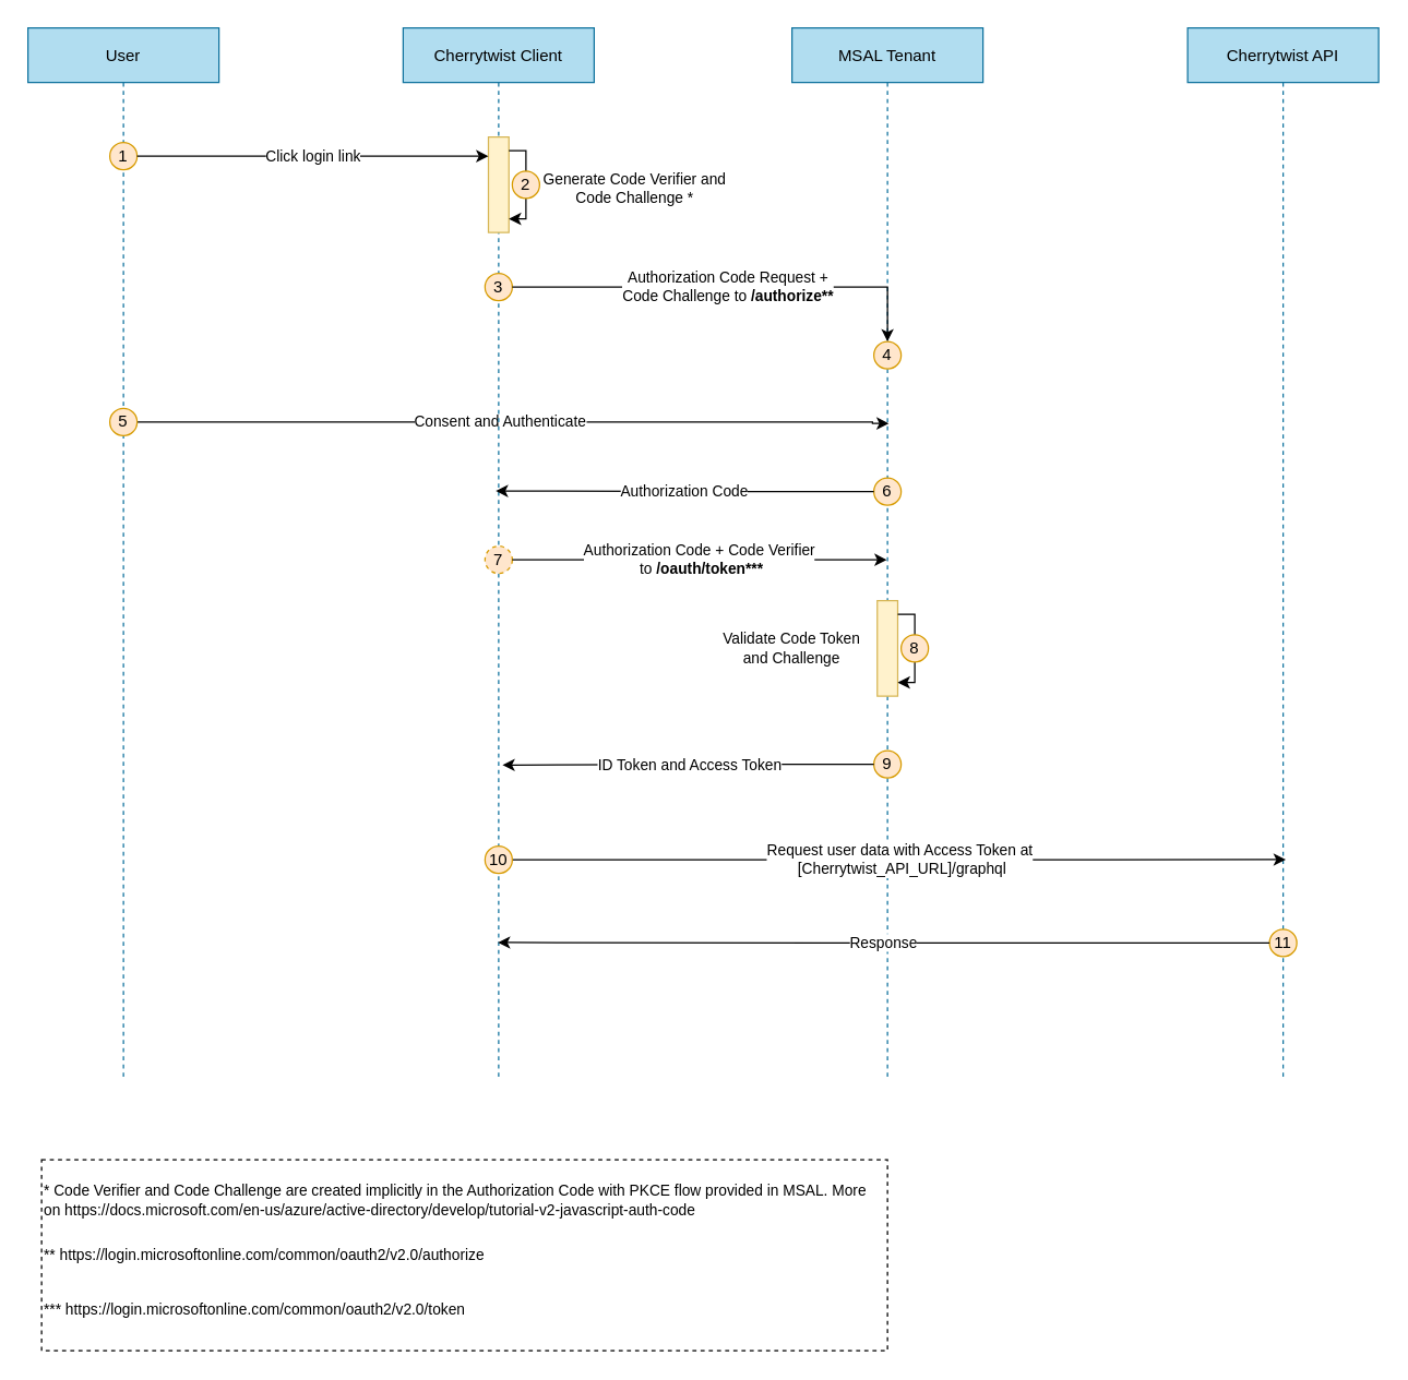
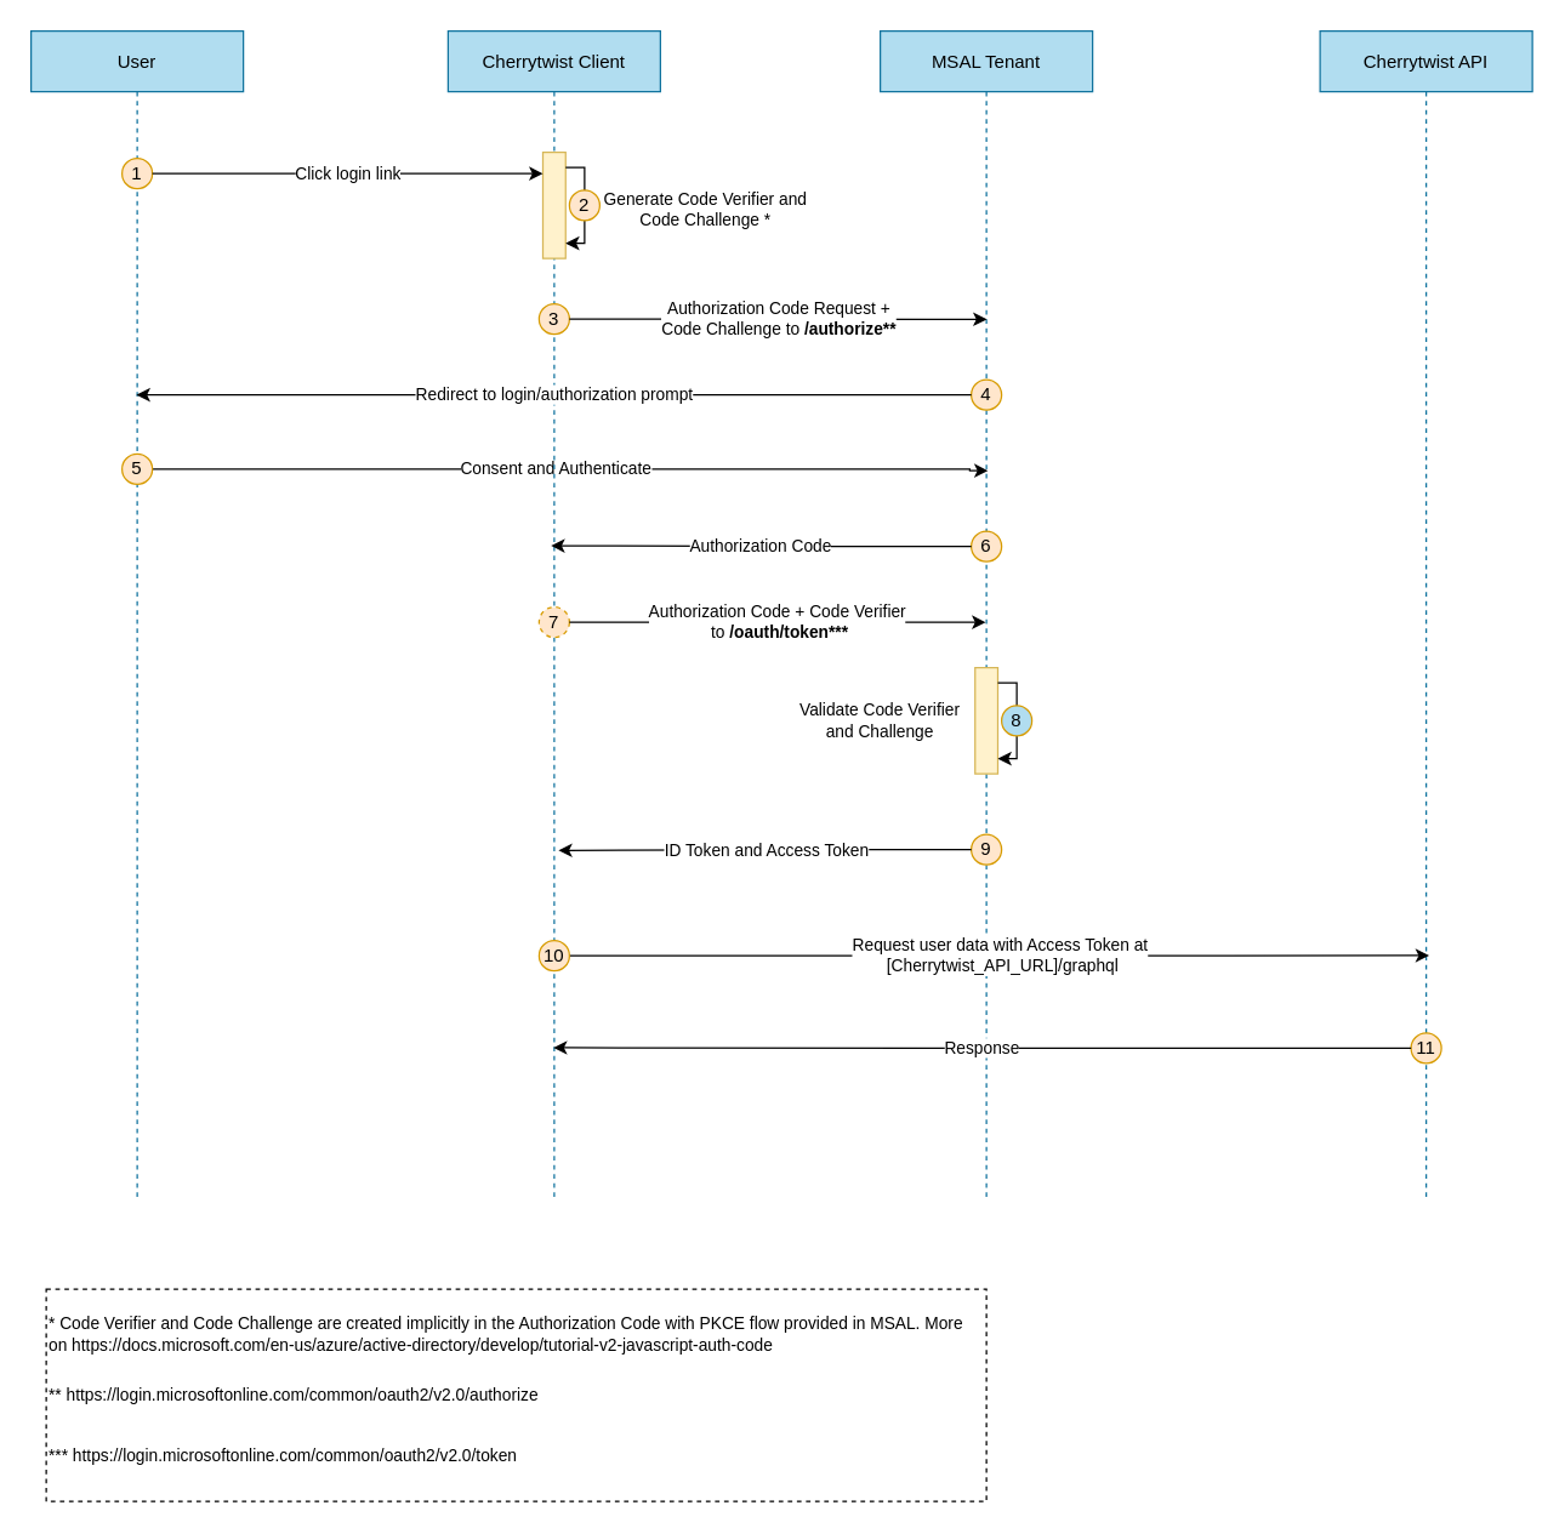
  <mxCell id="0" />
  <mxCell id="1" parent="0" />
  <mxCell id="2" value="Consent and Authenticate" style="edgeStyle=orthogonalEdgeStyle;rounded=0;orthogonalLoop=1;jettySize=auto;html=1;exitX=1;exitY=0.5;exitDx=0;exitDy=0;fontSize=11;" parent="1" edge="1"><mxGeometry relative="1" as="geometry"><mxPoint x="100" y="308" as="sourcePoint" /><mxPoint x="651" y="310" as="targetPoint" /><Array as="points"><mxPoint x="90" y="308" /><mxPoint x="639" y="309" /><mxPoint x="639" y="310" /></Array></mxGeometry></mxCell>
  <mxCell id="3" value="User" style="shape=umlLifeline;perimeter=lifelinePerimeter;container=1;collapsible=0;recursiveResize=0;rounded=0;shadow=0;strokeWidth=1;fillColor=#b1ddf0;strokeColor=#10739e;" parent="1" vertex="1"><mxGeometry x="20" y="20" width="140" height="770" as="geometry" /></mxCell>
  <mxCell id="4" value="1" style="ellipse;whiteSpace=wrap;html=1;aspect=fixed;fillColor=#ffe6cc;strokeColor=#d79b00;" parent="3" vertex="1"><mxGeometry x="60" y="84" width="20" height="20" as="geometry" /></mxCell>
  <mxCell id="5" value="5" style="ellipse;whiteSpace=wrap;html=1;aspect=fixed;fillColor=#ffe6cc;strokeColor=#d79b00;" parent="3" vertex="1"><mxGeometry x="60" y="279" width="20" height="20" as="geometry" /></mxCell>
  <mxCell id="6" value="Cherrytwist Client" style="shape=umlLifeline;perimeter=lifelinePerimeter;container=1;collapsible=0;recursiveResize=0;rounded=0;shadow=0;strokeWidth=1;fillColor=#b1ddf0;strokeColor=#10739e;" parent="1" vertex="1"><mxGeometry x="295" y="20" width="140" height="770" as="geometry" /></mxCell>
  <mxCell id="7" value="" style="points=[];perimeter=orthogonalPerimeter;rounded=0;shadow=0;strokeWidth=1;fillColor=#fff2cc;strokeColor=#d6b656;" parent="6" vertex="1"><mxGeometry x="62.5" y="80" width="15" height="70" as="geometry" /></mxCell>
  <mxCell id="8" style="edgeStyle=orthogonalEdgeStyle;rounded=0;orthogonalLoop=1;jettySize=auto;html=1;" parent="6" source="7" target="7" edge="1"><mxGeometry relative="1" as="geometry"><Array as="points"><mxPoint x="90" y="90" /></Array></mxGeometry></mxCell>
  <mxCell id="9" value="3" style="ellipse;whiteSpace=wrap;html=1;aspect=fixed;fillColor=#ffe6cc;strokeColor=#d79b00;" parent="6" vertex="1"><mxGeometry x="60" y="180" width="20" height="20" as="geometry" /></mxCell>
  <mxCell id="10" value="7" style="ellipse;whiteSpace=wrap;html=1;aspect=fixed;fillColor=#ffe6cc;strokeColor=#d79b00;dashed=1;" parent="6" vertex="1"><mxGeometry x="60" y="380" width="20" height="20" as="geometry" /></mxCell>
  <mxCell id="11" value="MSAL Tenant" style="shape=umlLifeline;perimeter=lifelinePerimeter;container=1;collapsible=0;recursiveResize=0;rounded=0;shadow=0;strokeWidth=1;fillColor=#b1ddf0;strokeColor=#10739e;" parent="1" vertex="1"><mxGeometry x="580" y="20" width="140" height="770" as="geometry" /></mxCell>
  <mxCell id="12" value="4" style="ellipse;whiteSpace=wrap;html=1;aspect=fixed;fillColor=#ffe6cc;strokeColor=#d79b00;" parent="11" vertex="1"><mxGeometry x="60" y="230" width="20" height="20" as="geometry" /></mxCell>
  <mxCell id="13" value="6" style="ellipse;whiteSpace=wrap;html=1;aspect=fixed;fillColor=#ffe6cc;strokeColor=#d79b00;" parent="11" vertex="1"><mxGeometry x="60" y="330" width="20" height="20" as="geometry" /></mxCell>
  <mxCell id="14" value="" style="points=[];perimeter=orthogonalPerimeter;rounded=0;shadow=0;strokeWidth=1;fillColor=#fff2cc;strokeColor=#d6b656;" parent="11" vertex="1"><mxGeometry x="62.5" y="420" width="15" height="70" as="geometry" /></mxCell>
  <mxCell id="15" style="edgeStyle=orthogonalEdgeStyle;rounded=0;orthogonalLoop=1;jettySize=auto;html=1;fontSize=11;" parent="11" source="14" target="14" edge="1"><mxGeometry relative="1" as="geometry"><Array as="points"><mxPoint x="90" y="430" /></Array></mxGeometry></mxCell>
  <mxCell id="16" value="9" style="ellipse;whiteSpace=wrap;html=1;aspect=fixed;fillColor=#ffe6cc;strokeColor=#d79b00;" parent="11" vertex="1"><mxGeometry x="60" y="530" width="20" height="20" as="geometry" /></mxCell>
  <mxCell id="17" value="Cherrytwist API" style="shape=umlLifeline;perimeter=lifelinePerimeter;container=1;collapsible=0;recursiveResize=0;rounded=0;shadow=0;strokeWidth=1;fillColor=#b1ddf0;strokeColor=#10739e;" parent="1" vertex="1"><mxGeometry x="870" y="20" width="140" height="770" as="geometry" /></mxCell>
  <mxCell id="18" value="11" style="ellipse;whiteSpace=wrap;html=1;aspect=fixed;fillColor=#ffe6cc;strokeColor=#d79b00;" parent="17" vertex="1"><mxGeometry x="60" y="661" width="20" height="20" as="geometry" /></mxCell>
  <mxCell id="19" value="Click login link" style="edgeStyle=orthogonalEdgeStyle;rounded=0;orthogonalLoop=1;jettySize=auto;html=1;exitX=1;exitY=0.5;exitDx=0;exitDy=0;entryX=0;entryY=0.2;entryDx=0;entryDy=0;entryPerimeter=0;" parent="1" source="4" target="7" edge="1"><mxGeometry relative="1" as="geometry"><mxPoint x="270" y="110" as="targetPoint" /><Array as="points"><mxPoint x="100" y="114" /></Array></mxGeometry></mxCell>
  <mxCell id="20" value="2" style="ellipse;whiteSpace=wrap;html=1;aspect=fixed;fillColor=#ffe6cc;strokeColor=#d79b00;" parent="1" vertex="1"><mxGeometry x="375" y="125" width="20" height="20" as="geometry" /></mxCell>
  <mxCell id="21" value="Generate Code Verifier and Code Challenge *" style="text;html=1;strokeColor=none;fillColor=none;align=center;verticalAlign=middle;whiteSpace=wrap;rounded=0;fontSize=11;" parent="1" vertex="1"><mxGeometry x="395" y="100" width="140" height="75" as="geometry" /></mxCell>
- <mxCell id="22" value="Authorization Code Request + &lt;br&gt;Code Challenge to &lt;b&gt;/authorize**&lt;/b&gt;" style="edgeStyle=orthogonalEdgeStyle;rounded=0;orthogonalLoop=1;jettySize=auto;html=1;exitX=1;exitY=0.5;exitDx=0;exitDy=0;fontSize=11;" parent="1" source="9" target="12" edge="1"><mxGeometry relative="1" as="geometry" /></mxCell>
+ <mxCell id="22" value="Authorization Code Request + &lt;br&gt;Code Challenge to &lt;b&gt;/authorize**&lt;/b&gt;" style="edgeStyle=orthogonalEdgeStyle;rounded=0;orthogonalLoop=1;jettySize=auto;html=1;exitX=1;exitY=0.5;exitDx=0;exitDy=0;entryX=0.502;entryY=0.247;entryDx=0;entryDy=0;entryPerimeter=0;fontSize=11;" parent="1" source="9" target="11" edge="1"><mxGeometry relative="1" as="geometry" /></mxCell>
+ <mxCell id="23" value="Redirect to login/authorization prompt" style="edgeStyle=orthogonalEdgeStyle;rounded=0;orthogonalLoop=1;jettySize=auto;html=1;exitX=0;exitY=0.5;exitDx=0;exitDy=0;fontSize=11;" parent="1" source="12" target="3" edge="1"><mxGeometry relative="1" as="geometry"><Array as="points"><mxPoint x="90" y="260" /></Array></mxGeometry></mxCell>
  <mxCell id="24" value="Authorization Code" style="edgeStyle=orthogonalEdgeStyle;rounded=0;orthogonalLoop=1;jettySize=auto;html=1;entryX=0.485;entryY=0.441;entryDx=0;entryDy=0;entryPerimeter=0;fontSize=11;" parent="1" source="13" target="6" edge="1"><mxGeometry relative="1" as="geometry" /></mxCell>
  <mxCell id="25" value="Authorization Code + Code Verifier&lt;br&gt;&amp;nbsp;to &lt;b&gt;/oauth/token***&lt;/b&gt;" style="edgeStyle=orthogonalEdgeStyle;rounded=0;orthogonalLoop=1;jettySize=auto;html=1;exitX=1;exitY=0.5;exitDx=0;exitDy=0;fontSize=11;" parent="1" source="10" target="11" edge="1"><mxGeometry relative="1" as="geometry"><Array as="points"><mxPoint x="620" y="410" /><mxPoint x="620" y="410" /></Array></mxGeometry></mxCell>
- <mxCell id="26" value="8" style="ellipse;whiteSpace=wrap;html=1;aspect=fixed;fillColor=#ffe6cc;strokeColor=#d79b00;" parent="1" vertex="1"><mxGeometry x="660" y="465" width="20" height="20" as="geometry" /></mxCell>
- <mxCell id="27" value="Validate Code Token and Challenge" style="text;html=1;strokeColor=none;fillColor=none;align=center;verticalAlign=middle;whiteSpace=wrap;rounded=0;fontSize=11;" parent="1" vertex="1"><mxGeometry x="520" y="465" width="120" height="20" as="geometry" /></mxCell>
+ <mxCell id="26" value="8" style="ellipse;whiteSpace=wrap;html=1;aspect=fixed;fillColor=#b1ddf0;strokeColor=#d79b00;" parent="1" vertex="1"><mxGeometry x="660" y="465" width="20" height="20" as="geometry" /></mxCell>
+ <mxCell id="27" value="Validate Code Verifier and Challenge" style="text;html=1;strokeColor=none;fillColor=none;align=center;verticalAlign=middle;whiteSpace=wrap;rounded=0;fontSize=11;" parent="1" vertex="1"><mxGeometry x="520" y="465" width="120" height="20" as="geometry" /></mxCell>
  <mxCell id="28" value="ID Token and Access Token" style="edgeStyle=orthogonalEdgeStyle;rounded=0;orthogonalLoop=1;jettySize=auto;html=1;exitX=0;exitY=0.5;exitDx=0;exitDy=0;entryX=0.52;entryY=0.702;entryDx=0;entryDy=0;entryPerimeter=0;fontSize=11;" parent="1" source="16" target="6" edge="1"><mxGeometry relative="1" as="geometry" /></mxCell>
  <mxCell id="29" value="Request user data with Access Token at&lt;br&gt;&amp;nbsp;[Cherrytwist_API_URL]/graphql" style="edgeStyle=orthogonalEdgeStyle;rounded=0;orthogonalLoop=1;jettySize=auto;html=1;exitX=1;exitY=0.5;exitDx=0;exitDy=0;entryX=0.514;entryY=0.792;entryDx=0;entryDy=0;entryPerimeter=0;fontSize=11;" parent="1" source="30" target="17" edge="1"><mxGeometry relative="1" as="geometry" /></mxCell>
  <mxCell id="30" value="10" style="ellipse;whiteSpace=wrap;html=1;aspect=fixed;fillColor=#ffe6cc;strokeColor=#d79b00;" parent="1" vertex="1"><mxGeometry x="355" y="620" width="20" height="20" as="geometry" /></mxCell>
  <mxCell id="31" value="Response" style="edgeStyle=orthogonalEdgeStyle;rounded=0;orthogonalLoop=1;jettySize=auto;html=1;exitX=0;exitY=0.5;exitDx=0;exitDy=0;entryX=0.496;entryY=0.871;entryDx=0;entryDy=0;entryPerimeter=0;fontSize=11;" parent="1" source="18" target="6" edge="1"><mxGeometry relative="1" as="geometry" /></mxCell>
  <mxCell id="32" value="" style="rounded=0;whiteSpace=wrap;html=1;fontSize=11;dashed=1;" parent="1" vertex="1"><mxGeometry x="30" y="850" width="620" height="140" as="geometry" /></mxCell>
  <mxCell id="33" value="** https://login.microsoftonline.com/common/oauth2/v2.0/authorize" style="text;html=1;strokeColor=none;fillColor=none;align=left;verticalAlign=middle;whiteSpace=wrap;rounded=0;dashed=1;fontSize=11;" parent="1" vertex="1"><mxGeometry x="30" y="910" width="340" height="20" as="geometry" /></mxCell>
  <mxCell id="34" value="*** https://login.microsoftonline.com/common/oauth2/v2.0/token" style="text;html=1;strokeColor=none;fillColor=none;align=left;verticalAlign=middle;whiteSpace=wrap;rounded=0;dashed=1;fontSize=11;" parent="1" vertex="1"><mxGeometry x="30" y="950" width="340" height="20" as="geometry" /></mxCell>
  <mxCell id="35" value="* Code Verifier and Code Challenge are created implicitly in the Authorization Code with PKCE flow provided in MSAL. More on&amp;nbsp;https://docs.microsoft.com/en-us/azure/active-directory/develop/tutorial-v2-javascript-auth-code" style="text;html=1;strokeColor=none;fillColor=none;align=left;verticalAlign=middle;whiteSpace=wrap;rounded=0;dashed=1;fontSize=11;" parent="1" vertex="1"><mxGeometry x="30" y="870" width="760" height="20" as="geometry" /></mxCell>
